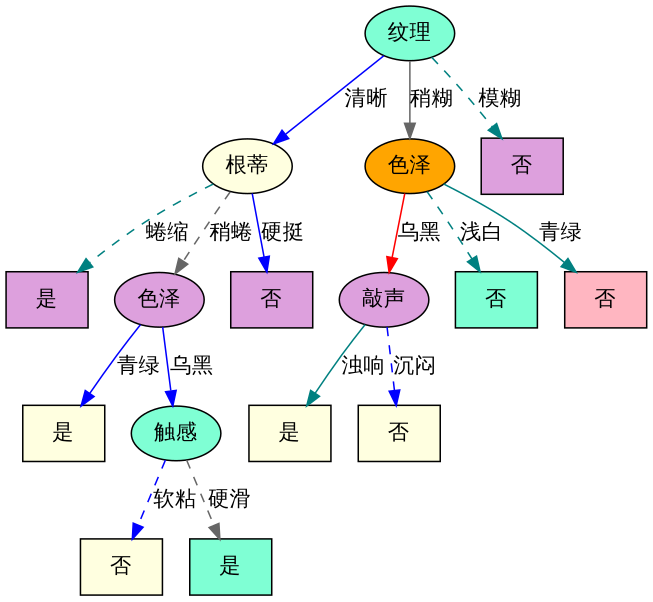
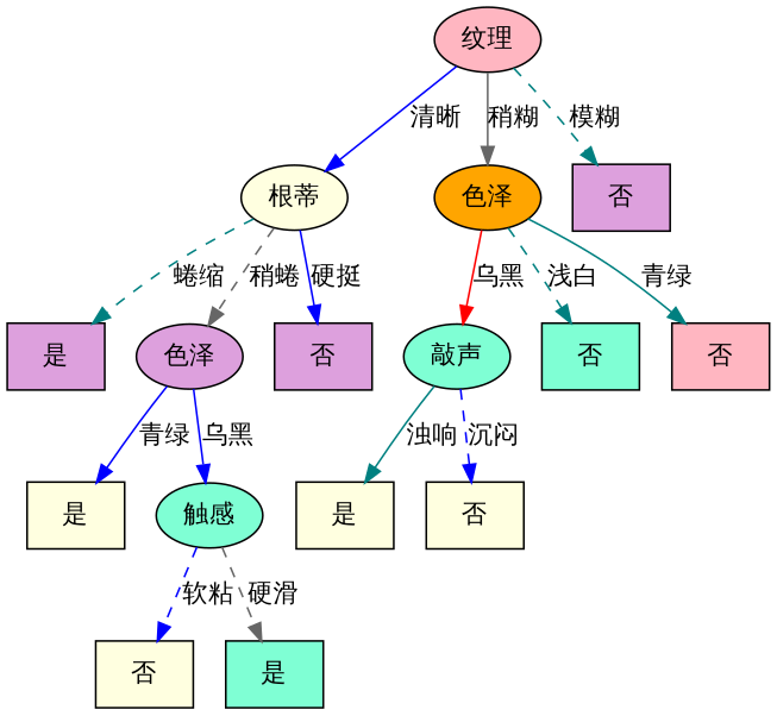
  digraph {
    fontname=Nunito
    node [fillcolor=lightyellow fontname=Nunito style=filled shape=record]
    edge [color=blue fontname=Nunito style=solid]
-   n1 [fillcolor=aquamarine label="纹理" shape=""]
+   n1 [fillcolor=lightpink label="纹理" shape=""]
    n2 [label="根蒂" shape=""]
    n3 [fillcolor=orange label="色泽" shape=""]
    n4 [fillcolor=plum label="否"]
    n5 [fillcolor=plum label="是"]
    n6 [fillcolor=plum label="色泽" shape=""]
    n7 [fillcolor=plum label="否"]
-   n8 [fillcolor=plum label="敲声" shape=""]
+   n8 [fillcolor=aquamarine label="敲声" shape=""]
    n9 [fillcolor=aquamarine label="否"]
    n10 [fillcolor=lightpink label="否"]
    n11 [label="是"]
    n12 [fillcolor=aquamarine label="触感" shape=""]
    n13 [label="否"]
    n14 [fillcolor=aquamarine label="是"]
    n15 [label="是"]
    n16 [label="否"]
    n1 -> n2 [label="清晰"]
    n1 -> n3 [color=gray40 label="稍糊"]
    n1 -> n4 [color=teal label="模糊" style=dashed]
    n2 -> n5 [color=teal label="蜷缩" style=dashed]
    n2 -> n6 [color=gray40 label="稍蜷" style=dashed]
    n2 -> n7 [label="硬挺"]
    n3 -> n8 [color=red label="乌黑"]
    n3 -> n9 [color=teal label="浅白" style=dashed]
    n3 -> n10 [color=teal label="青绿"]
    n6 -> n11 [label="青绿"]
    n6 -> n12 [label="乌黑"]
    n8 -> n15 [color=teal label="浊响"]
    n8 -> n16 [label="沉闷" style=dashed]
    n12 -> n13 [label="软粘" style=dashed]
    n12 -> n14 [color=gray40 label="硬滑" style=dashed]
  }
